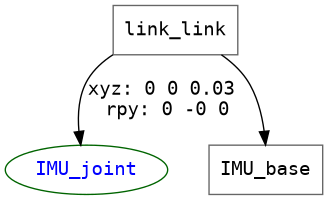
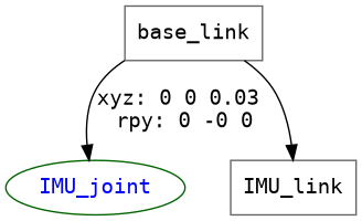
  digraph {
    fontname="DejaVu Sans Mono"
    node [color=gray40 fontname="DejaVu Sans Mono" shape=box]
    edge [fontname="DejaVu Sans Mono"]
-   n1 [label=link_link]
+   n1 [label=base_link]
    IMU_joint [color=darkgreen fontcolor=blue shape=ellipse]
-   n3 [label=IMU_base]
+   n3 [label=IMU_link]
    n1 -> IMU_joint [label="xyz: 0 0 0.03 \nrpy: 0 -0 0"]
    n1 -> n3
  }
